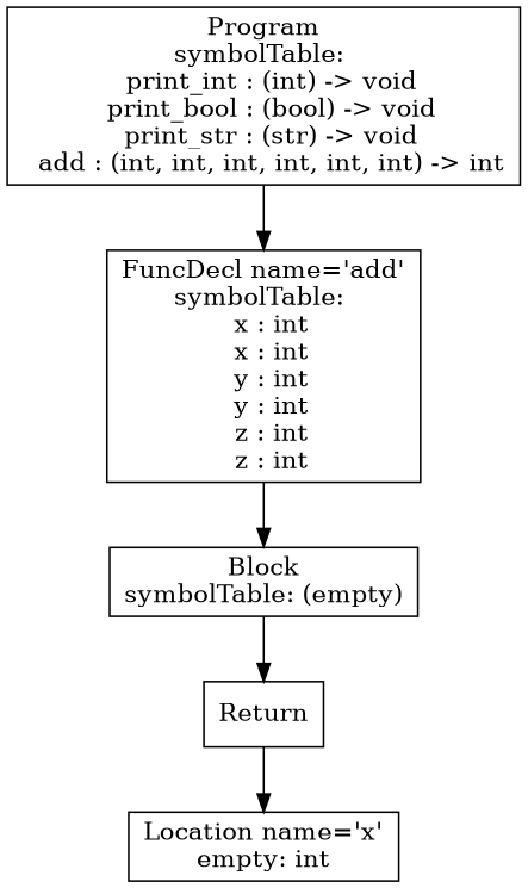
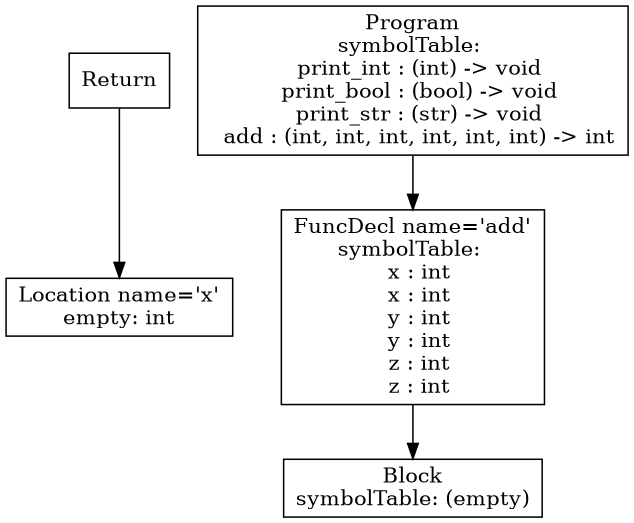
  digraph {
    node [shape=box]
    n1 [label="Location name='x'\nempty: int"]
    n2 [label=Return]
    n3 [label="Block\nsymbolTable: (empty)"]
    n4 [label="FuncDecl name='add'\nsymbolTable: \n  x : int\n  x : int\n  y : int\n  y : int\n  z : int\n  z : int"]
    n5 [label="Program\nsymbolTable: \n  print_int : (int) -> void\n  print_bool : (bool) -> void\n  print_str : (str) -> void\n  add : (int, int, int, int, int, int) -> int"]
    n2 -> n1
-   n3 -> n2
    n4 -> n3
    n5 -> n4
  }
